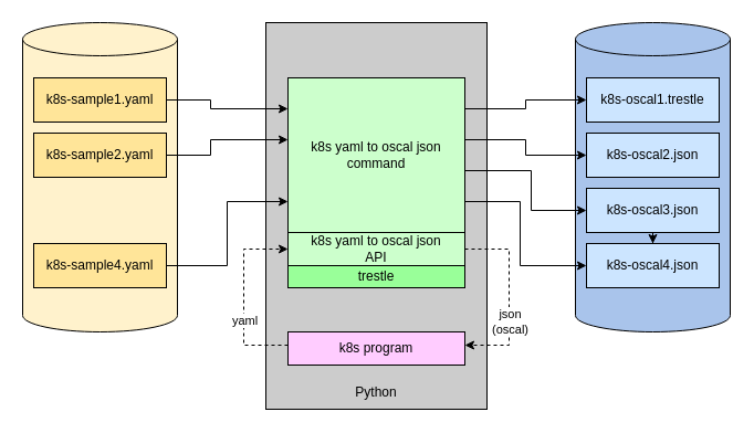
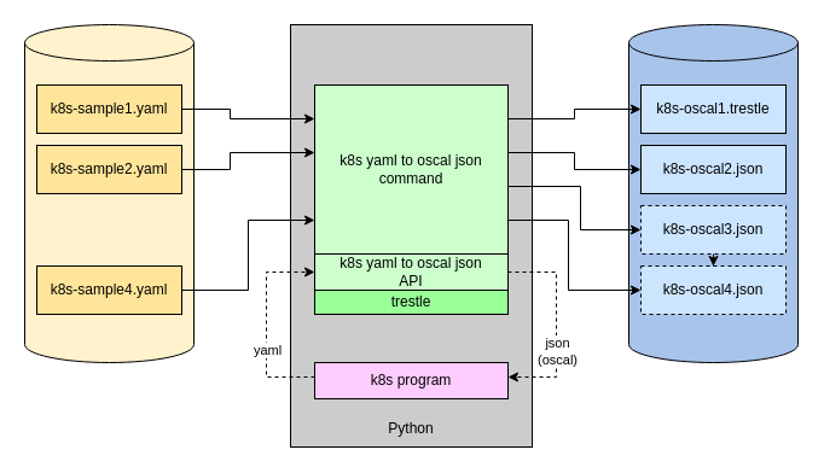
  <mxCell id="0" />
  <mxCell id="1" parent="0" />
  <mxCell id="2" value="" style="rounded=0;whiteSpace=wrap;html=1;points=[[0,0,0,0,0],[0,0.2,0,0,0],[0,0.4,0,0,0],[0,0.6,0,0,0],[0,0.8,0,0,0],[0,1,0,0,0],[0.25,0,0,0,0],[0.25,1,0,0,0],[0.5,0,0,0,0],[0.5,1,0,0,0],[0.75,0,0,0,0],[0.75,1,0,0,0],[1,0,0,0,0],[1,0.2,0,0,0],[1,0.4,0,0,0],[1,0.6,0,0,0],[1,0.8,0,0,0],[1,1,0,0,0]];fillColor=#CCCCCC;" parent="1" vertex="1"><mxGeometry x="240" y="20" width="200" height="350" as="geometry" /></mxCell>
  <mxCell id="3" value="" style="shape=cylinder3;whiteSpace=wrap;html=1;boundedLbl=1;backgroundOutline=1;size=15;fillColor=#A9C4EB;" parent="1" vertex="1"><mxGeometry x="520" y="20" width="140" height="280" as="geometry" /></mxCell>
  <mxCell id="4" value="" style="shape=cylinder3;whiteSpace=wrap;html=1;boundedLbl=1;backgroundOutline=1;size=15;fillColor=#FFF2CC;" parent="1" vertex="1"><mxGeometry x="20" y="20" width="140" height="280" as="geometry" /></mxCell>
  <mxCell id="5" style="edgeStyle=orthogonalEdgeStyle;rounded=0;orthogonalLoop=1;jettySize=auto;html=1;exitX=1;exitY=0.5;exitDx=0;exitDy=0;entryX=0;entryY=0.2;entryDx=0;entryDy=0;entryPerimeter=0;" parent="1" source="6" target="13" edge="1"><mxGeometry relative="1" as="geometry"><Array as="points"><mxPoint x="190" y="90" /><mxPoint x="190" y="98" /></Array></mxGeometry></mxCell>
  <mxCell id="6" value="k8s-sample1.yaml" style="rounded=0;whiteSpace=wrap;html=1;fillColor=#FFE599;" parent="1" vertex="1"><mxGeometry x="30" y="70" width="120" height="40" as="geometry" /></mxCell>
  <mxCell id="7" style="edgeStyle=orthogonalEdgeStyle;rounded=0;orthogonalLoop=1;jettySize=auto;html=1;exitX=1;exitY=0.5;exitDx=0;exitDy=0;entryX=0;entryY=0.4;entryDx=0;entryDy=0;entryPerimeter=0;" parent="1" source="8" target="13" edge="1"><mxGeometry relative="1" as="geometry"><Array as="points"><mxPoint x="190" y="140" /><mxPoint x="190" y="126" /></Array></mxGeometry></mxCell>
  <mxCell id="8" value="k8s-sample2.yaml" style="rounded=0;whiteSpace=wrap;html=1;fillColor=#FFE599;" parent="1" vertex="1"><mxGeometry x="30" y="120" width="120" height="40" as="geometry" /></mxCell>
  <mxCell id="9" style="edgeStyle=orthogonalEdgeStyle;rounded=0;orthogonalLoop=1;jettySize=auto;html=1;exitX=1;exitY=0.4;exitDx=0;exitDy=0;exitPerimeter=0;entryX=0;entryY=0.5;entryDx=0;entryDy=0;" parent="1" source="13" target="16" edge="1"><mxGeometry relative="1" as="geometry" /></mxCell>
  <mxCell id="10" style="edgeStyle=orthogonalEdgeStyle;rounded=0;orthogonalLoop=1;jettySize=auto;html=1;exitX=1;exitY=0.2;exitDx=0;exitDy=0;exitPerimeter=0;entryX=0;entryY=0.5;entryDx=0;entryDy=0;" parent="1" source="13" target="15" edge="1"><mxGeometry relative="1" as="geometry" /></mxCell>
  <mxCell id="11" style="edgeStyle=orthogonalEdgeStyle;rounded=0;orthogonalLoop=1;jettySize=auto;html=1;exitX=1;exitY=0.6;exitDx=0;exitDy=0;exitPerimeter=0;entryX=0;entryY=0.5;entryDx=0;entryDy=0;" parent="1" source="13" target="18" edge="1"><mxGeometry relative="1" as="geometry"><Array as="points"><mxPoint x="480" y="154" /><mxPoint x="480" y="190" /></Array></mxGeometry></mxCell>
  <mxCell id="12" style="edgeStyle=orthogonalEdgeStyle;rounded=0;orthogonalLoop=1;jettySize=auto;html=1;exitX=1;exitY=0.8;exitDx=0;exitDy=0;exitPerimeter=0;entryX=0;entryY=0.5;entryDx=0;entryDy=0;" parent="1" source="13" target="21" edge="1"><mxGeometry relative="1" as="geometry"><Array as="points"><mxPoint x="470" y="182" /><mxPoint x="470" y="240" /></Array></mxGeometry></mxCell>
  <mxCell id="13" value="k8s yaml to oscal json&lt;br&gt;command" style="rounded=0;whiteSpace=wrap;html=1;points=[[0,0,0,0,0],[0,0.2,0,0,0],[0,0.4,0,0,0],[0,0.6,0,0,0],[0,0.8,0,0,0],[0,1,0,0,0],[0.25,0,0,0,0],[0.25,1,0,0,0],[0.5,0,0,0,0],[0.5,1,0,0,0],[0.75,0,0,0,0],[0.75,1,0,0,0],[1,0,0,0,0],[1,0.2,0,0,0],[1,0.4,0,0,0],[1,0.6,0,0,0],[1,0.8,0,0,0],[1,1,0,0,0]];fillColor=#CCFFCC;" parent="1" vertex="1"><mxGeometry x="260" y="70" width="160" height="140" as="geometry" /></mxCell>
  <mxCell id="14" value="trestle" style="rounded=0;whiteSpace=wrap;html=1;fillColor=#99FF99;" parent="1" vertex="1"><mxGeometry x="260" y="240" width="160" height="20" as="geometry" /></mxCell>
  <mxCell id="15" value="k8s-oscal1.trestle" style="rounded=0;whiteSpace=wrap;html=1;fillColor=#CCE5FF;" parent="1" vertex="1"><mxGeometry x="530" y="70" width="120" height="40" as="geometry" /></mxCell>
  <mxCell id="16" value="k8s-oscal2.json" style="rounded=0;whiteSpace=wrap;html=1;fillColor=#CCE5FF;" parent="1" vertex="1"><mxGeometry x="530" y="120" width="120" height="40" as="geometry" /></mxCell>
  <mxCell id="17" value="" style="edgeStyle=orthogonalEdgeStyle;rounded=0;orthogonalLoop=1;jettySize=auto;html=1;" parent="1" source="18" target="21" edge="1"><mxGeometry relative="1" as="geometry" /></mxCell>
- <mxCell id="18" value="k8s-oscal3.json" style="rounded=0;whiteSpace=wrap;html=1;fillColor=#CCE5FF;" parent="1" vertex="1"><mxGeometry x="530" y="170" width="120" height="40" as="geometry" /></mxCell>
+ <mxCell id="18" value="k8s-oscal3.json" style="rounded=0;whiteSpace=wrap;html=1;fillColor=#CCE5FF;dashed=1;" parent="1" vertex="1"><mxGeometry x="530" y="170" width="120" height="40" as="geometry" /></mxCell>
  <mxCell id="19" style="edgeStyle=orthogonalEdgeStyle;rounded=0;orthogonalLoop=1;jettySize=auto;html=1;exitX=1;exitY=0.5;exitDx=0;exitDy=0;entryX=0;entryY=0.8;entryDx=0;entryDy=0;entryPerimeter=0;" parent="1" source="20" target="13" edge="1"><mxGeometry relative="1" as="geometry" /></mxCell>
  <mxCell id="20" value="k8s-sample4.yaml" style="rounded=0;whiteSpace=wrap;html=1;fillColor=#FFE599;" parent="1" vertex="1"><mxGeometry x="30" y="220" width="120" height="40" as="geometry" /></mxCell>
- <mxCell id="21" value="k8s-oscal4.json" style="rounded=0;whiteSpace=wrap;html=1;fillColor=#CCE5FF;" parent="1" vertex="1"><mxGeometry x="530" y="220" width="120" height="40" as="geometry" /></mxCell>
+ <mxCell id="21" value="k8s-oscal4.json" style="rounded=0;whiteSpace=wrap;html=1;fillColor=#CCE5FF;dashed=1;" parent="1" vertex="1"><mxGeometry x="530" y="220" width="120" height="40" as="geometry" /></mxCell>
  <mxCell id="22" value="k8s yaml to oscal json&lt;br&gt;API" style="rounded=0;whiteSpace=wrap;html=1;fillColor=#ccffcc;" parent="1" vertex="1"><mxGeometry x="260" y="210" width="160" height="30" as="geometry" /></mxCell>
  <mxCell id="23" value="k8s program" style="rounded=0;whiteSpace=wrap;html=1;points=[[0,0,0,0,0],[0,0.2,0,0,0],[0,0.4,0,0,0],[0,0.6,0,0,0],[0,0.8,0,0,0],[0,1,0,0,0],[0.25,0,0,0,0],[0.25,1,0,0,0],[0.5,0,0,0,0],[0.5,1,0,0,0],[0.75,0,0,0,0],[0.75,1,0,0,0],[1,0,0,0,0],[1,0.2,0,0,0],[1,0.4,0,0,0],[1,0.6,0,0,0],[1,0.8,0,0,0],[1,1,0,0,0]];fillColor=#FFCCFF;" vertex="1" parent="1"><mxGeometry x="260" y="300" width="160" height="30" as="geometry" /></mxCell>
  <mxCell id="24" value="" style="endArrow=classic;html=1;rounded=0;exitX=0;exitY=0.4;exitDx=0;exitDy=0;exitPerimeter=0;entryX=0;entryY=0.5;entryDx=0;entryDy=0;fillColor=#000000;dashed=1;" edge="1" parent="1" source="23" target="22"><mxGeometry relative="1" as="geometry"><mxPoint x="80" y="400" as="sourcePoint" /><mxPoint x="180" y="400" as="targetPoint" /><Array as="points"><mxPoint x="220" y="312" /><mxPoint x="220" y="225" /></Array></mxGeometry></mxCell>
  <mxCell id="25" value="yaml" style="edgeLabel;resizable=0;html=1;align=center;verticalAlign=middle;" connectable="0" vertex="1" parent="24"><mxGeometry relative="1" as="geometry"><mxPoint y="21" as="offset" /></mxGeometry></mxCell>
  <mxCell id="26" value="" style="endArrow=classic;html=1;rounded=0;exitX=1;exitY=0.5;exitDx=0;exitDy=0;entryX=1;entryY=0.4;entryDx=0;entryDy=0;entryPerimeter=0;dashed=1;" edge="1" parent="1" source="22" target="23"><mxGeometry relative="1" as="geometry"><mxPoint x="600" y="504" as="sourcePoint" /><mxPoint x="600" y="340" as="targetPoint" /><Array as="points"><mxPoint x="460" y="225" /><mxPoint x="460" y="312" /></Array></mxGeometry></mxCell>
  <mxCell id="27" value="json&lt;br&gt;(oscal)" style="edgeLabel;resizable=0;html=1;align=center;verticalAlign=middle;" connectable="0" vertex="1" parent="26"><mxGeometry relative="1" as="geometry"><mxPoint y="21" as="offset" /></mxGeometry></mxCell>
  <mxCell id="28" value="Python" style="text;html=1;strokeColor=none;fillColor=none;align=center;verticalAlign=middle;whiteSpace=wrap;rounded=0;" vertex="1" parent="1"><mxGeometry x="310" y="340" width="60" height="30" as="geometry" /></mxCell>
